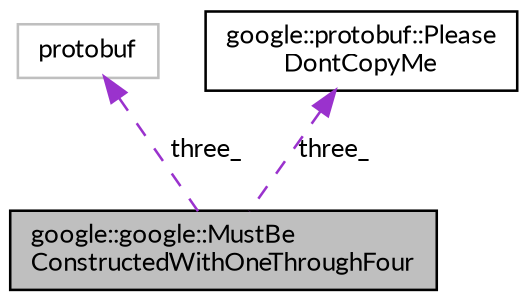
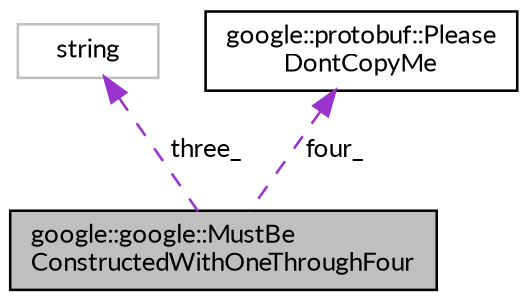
  digraph {
    fontname=Lato
    node [color=black fillcolor=white fontname=Lato fontsize=10 shape=record style=filled]
    edge [color=darkorchid3 dir=back fontname=Lato fontsize=10 labelfontname=Helvetica labelfontsize=10 style=dashed]
    n1 [fillcolor=grey75 fontcolor=black height=0.2 label="google::google::MustBe\lConstructedWithOneThroughFour" width=0.4]
-   n2 [color=grey75 height=0.2 label=protobuf width=0.4]
+   n2 [color=grey75 height=0.2 label=string width=0.4]
    n3 [height=0.2 label="google::protobuf::Please\lDontCopyMe" width=0.4]
    n2 -> n1 [label=" three_"]
-   n3 -> n1 [label=" three_"]
+   n3 -> n1 [label=" four_"]
  }
